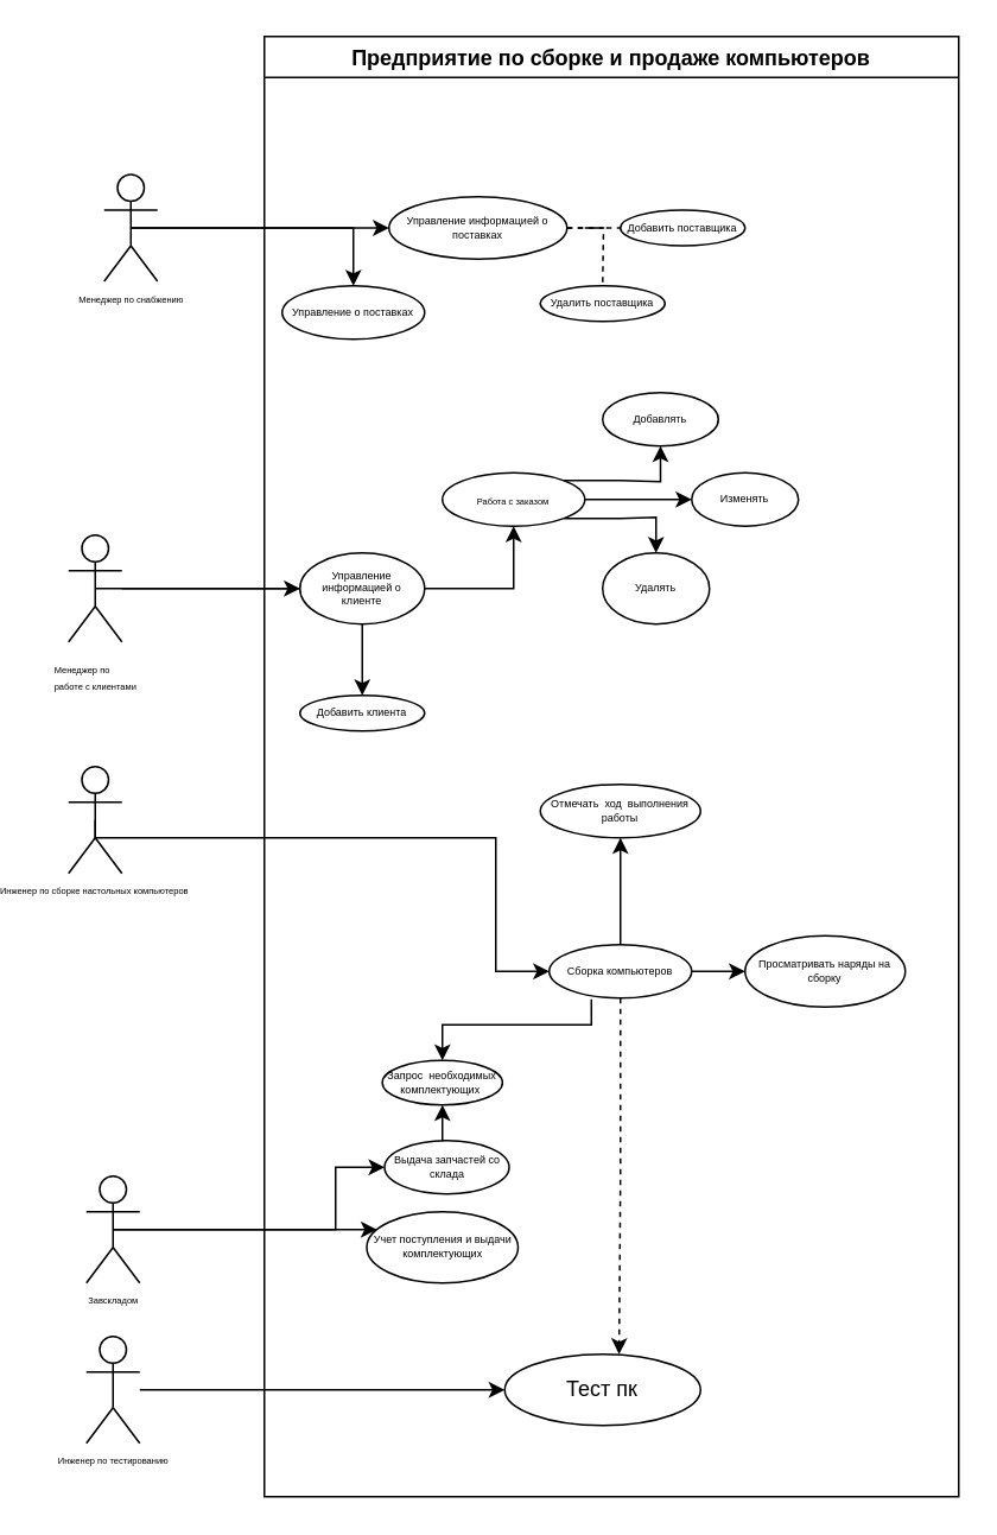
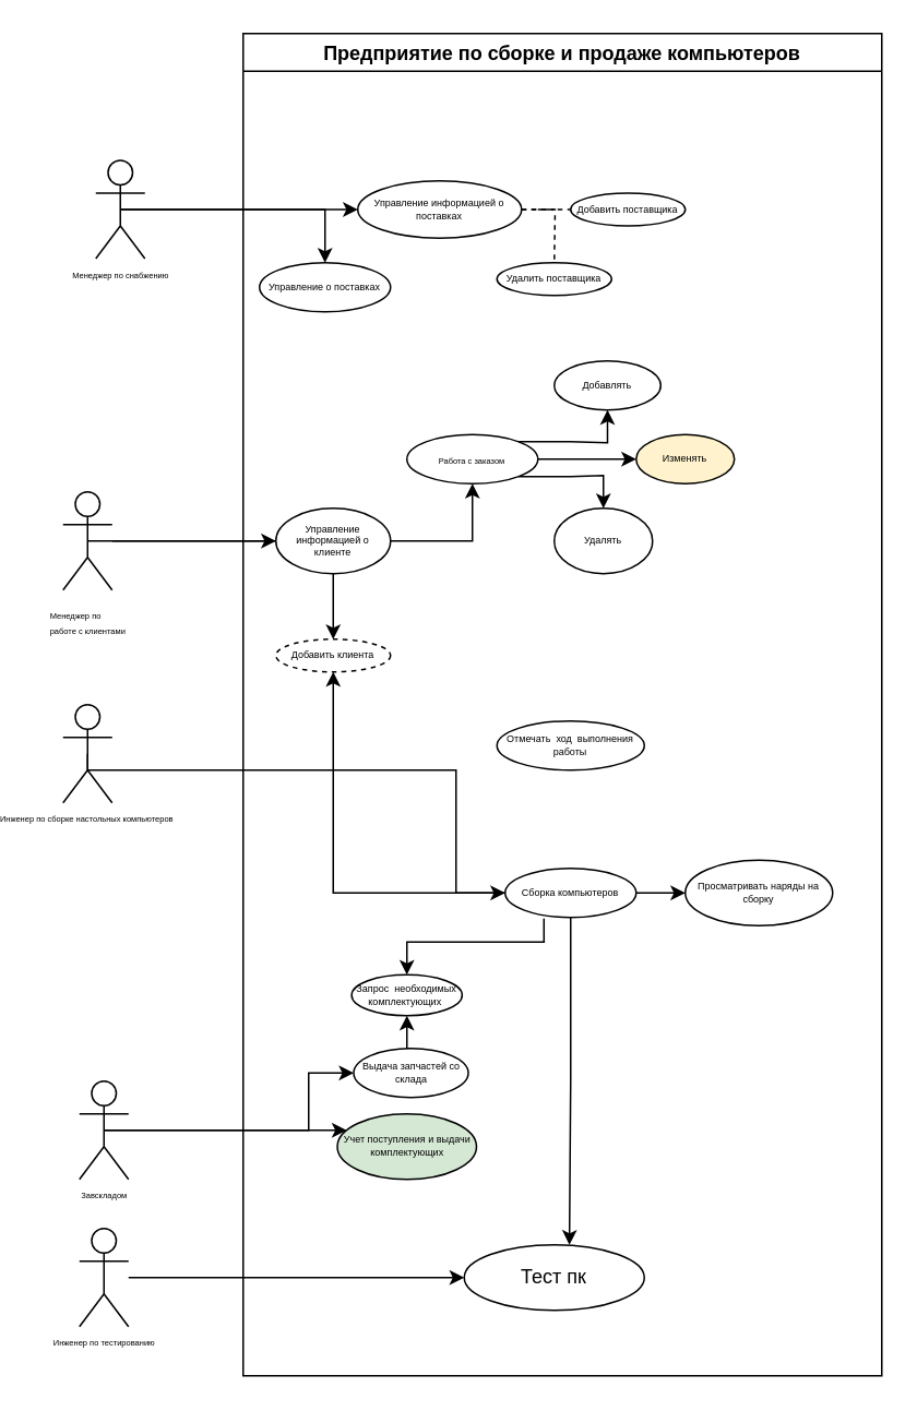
  <mxCell id="0" />
  <mxCell id="1" parent="0" />
  <mxCell id="2" style="edgeStyle=orthogonalEdgeStyle;rounded=0;orthogonalLoop=1;jettySize=auto;html=1;fontSize=5;" edge="1" parent="1" source="4" target="6"><mxGeometry relative="1" as="geometry"><mxPoint x="180" y="310" as="targetPoint" /><Array as="points" /></mxGeometry></mxCell>
  <mxCell id="3" style="edgeStyle=orthogonalEdgeStyle;rounded=0;orthogonalLoop=1;jettySize=auto;html=1;exitX=0.5;exitY=0.5;exitDx=0;exitDy=0;exitPerimeter=0;fontSize=6;" edge="1" parent="1" source="4" target="13"><mxGeometry relative="1" as="geometry"><mxPoint x="150" y="370" as="targetPoint" /><Array as="points"><mxPoint x="70" y="330" /><mxPoint x="70" y="330" /></Array></mxGeometry></mxCell>
  <mxCell id="4" value="&lt;div style=&quot;text-align: justify;&quot;&gt;&lt;span style=&quot;font-size: 5px; background-color: initial;&quot;&gt;Менеджер по&lt;/span&gt;&lt;/div&gt;&lt;font style=&quot;font-size: 5px; line-height: 1.8;&quot;&gt;&lt;div style=&quot;text-align: justify;&quot;&gt;&lt;span style=&quot;background-color: initial;&quot;&gt;работе с клиентами&lt;/span&gt;&lt;/div&gt;&lt;/font&gt;" style="shape=umlActor;verticalLabelPosition=bottom;verticalAlign=top;html=1;outlineConnect=0;align=center;" vertex="1" parent="1"><mxGeometry x="20" y="300" width="30" height="60" as="geometry" /></mxCell>
  <mxCell id="5" value="Предприятие по сборке и продаже компьютеров" style="swimlane;align=center;" vertex="1" parent="1"><mxGeometry x="130" y="20" width="390" height="820" as="geometry" /></mxCell>
  <mxCell id="6" value="Работа с заказом" style="ellipse;whiteSpace=wrap;html=1;fontSize=5;" vertex="1" parent="5"><mxGeometry x="100" y="245" width="80" height="30" as="geometry" /></mxCell>
  <mxCell id="7" value="Удалять" style="ellipse;whiteSpace=wrap;html=1;fontSize=6;" vertex="1" parent="5"><mxGeometry x="190" y="290" width="60" height="40" as="geometry" /></mxCell>
  <mxCell id="8" style="edgeStyle=orthogonalEdgeStyle;rounded=0;orthogonalLoop=1;jettySize=auto;html=1;exitX=1;exitY=1;exitDx=0;exitDy=0;fontSize=6;" edge="1" parent="5" source="6" target="7"><mxGeometry relative="1" as="geometry"><mxPoint x="200" y="300" as="targetPoint" /></mxGeometry></mxCell>
- <mxCell id="9" value="Изменять" style="ellipse;whiteSpace=wrap;html=1;fontSize=6;" vertex="1" parent="5"><mxGeometry x="240" y="245" width="60" height="30" as="geometry" /></mxCell>
+ <mxCell id="9" value="Изменять" style="ellipse;whiteSpace=wrap;html=1;fontSize=6;fillColor=#fff2cc;" vertex="1" parent="5"><mxGeometry x="240" y="245" width="60" height="30" as="geometry" /></mxCell>
  <mxCell id="10" style="edgeStyle=orthogonalEdgeStyle;rounded=0;orthogonalLoop=1;jettySize=auto;html=1;exitX=1;exitY=0.5;exitDx=0;exitDy=0;fontSize=6;" edge="1" parent="5" source="6" target="9"><mxGeometry relative="1" as="geometry"><mxPoint x="280" y="260" as="targetPoint" /></mxGeometry></mxCell>
  <mxCell id="11" value="Добавлять" style="ellipse;whiteSpace=wrap;html=1;fontSize=6;" vertex="1" parent="5"><mxGeometry x="190" y="200" width="65" height="30" as="geometry" /></mxCell>
  <mxCell id="12" style="edgeStyle=orthogonalEdgeStyle;rounded=0;orthogonalLoop=1;jettySize=auto;html=1;exitX=1;exitY=0;exitDx=0;exitDy=0;fontSize=6;" edge="1" parent="5" source="6" target="11"><mxGeometry relative="1" as="geometry"><mxPoint x="220" y="230" as="targetPoint" /></mxGeometry></mxCell>
  <mxCell id="13" value="Управление информацией о клиенте" style="ellipse;whiteSpace=wrap;html=1;fontSize=6;" vertex="1" parent="5"><mxGeometry x="20" y="290" width="70" height="40" as="geometry" /></mxCell>
- <mxCell id="14" value="Добавить клиента" style="ellipse;whiteSpace=wrap;html=1;fontSize=6;" vertex="1" parent="5"><mxGeometry x="20" y="370" width="70" height="20" as="geometry" /></mxCell>
+ <mxCell id="14" value="Добавить клиента" style="ellipse;whiteSpace=wrap;html=1;fontSize=6;dashed=1;" vertex="1" parent="5"><mxGeometry x="20" y="370" width="70" height="20" as="geometry" /></mxCell>
  <mxCell id="15" style="edgeStyle=orthogonalEdgeStyle;rounded=0;orthogonalLoop=1;jettySize=auto;html=1;exitX=0.5;exitY=1;exitDx=0;exitDy=0;fontSize=6;" edge="1" parent="5" source="13" target="14"><mxGeometry relative="1" as="geometry"><mxPoint x="100" y="350" as="targetPoint" /><Array as="points"><mxPoint x="55" y="360" /><mxPoint x="55" y="360" /></Array></mxGeometry></mxCell>
  <mxCell id="16" style="edgeStyle=orthogonalEdgeStyle;rounded=0;orthogonalLoop=1;jettySize=auto;html=1;entryX=0;entryY=0.5;entryDx=0;entryDy=0;endArrow=none;endFill=0;dashed=1;" edge="1" parent="5" source="17" target="18"><mxGeometry relative="1" as="geometry" /></mxCell>
  <mxCell id="17" value="Управление информацией о поставках" style="ellipse;whiteSpace=wrap;html=1;fontSize=6;" vertex="1" parent="5"><mxGeometry x="70" y="90" width="100" height="35" as="geometry" /></mxCell>
  <mxCell id="18" value="Добавить поставщика" style="ellipse;whiteSpace=wrap;html=1;fontSize=6;" vertex="1" parent="5"><mxGeometry x="200" y="97.5" width="70" height="20" as="geometry" /></mxCell>
  <mxCell id="19" value="Удалить поставщика" style="ellipse;whiteSpace=wrap;html=1;fontSize=6;" vertex="1" parent="5"><mxGeometry x="155" y="140" width="70" height="20" as="geometry" /></mxCell>
- <mxCell id="20" style="edgeStyle=orthogonalEdgeStyle;rounded=0;orthogonalLoop=1;jettySize=auto;html=1;entryX=0.5;entryY=1;entryDx=0;entryDy=0;" edge="1" parent="5" source="21" target="25"><mxGeometry relative="1" as="geometry" /></mxCell>
+ <mxCell id="20" style="edgeStyle=orthogonalEdgeStyle;rounded=0;orthogonalLoop=1;jettySize=auto;html=1;" edge="1" parent="5" source="21" target="14"><mxGeometry relative="1" as="geometry" /></mxCell>
  <mxCell id="21" value="Сборка компьютеров" style="ellipse;whiteSpace=wrap;html=1;fontSize=6;" vertex="1" parent="5"><mxGeometry x="160" y="510" width="80" height="30" as="geometry" /></mxCell>
  <mxCell id="22" value="Управление о поставках" style="ellipse;whiteSpace=wrap;html=1;fontSize=6;" vertex="1" parent="5"><mxGeometry x="10" y="140" width="80" height="30" as="geometry" /></mxCell>
  <mxCell id="23" value="Просматривать наряды на сборку" style="ellipse;whiteSpace=wrap;html=1;fontSize=6;" vertex="1" parent="5"><mxGeometry x="270" y="505" width="90" height="40" as="geometry" /></mxCell>
  <mxCell id="24" style="edgeStyle=orthogonalEdgeStyle;rounded=0;orthogonalLoop=1;jettySize=auto;html=1;exitX=1;exitY=0.5;exitDx=0;exitDy=0;fontSize=6;" edge="1" parent="5" source="21" target="23"><mxGeometry relative="1" as="geometry"><mxPoint x="140" y="550" as="targetPoint" /><Array as="points"><mxPoint x="320" y="525" /><mxPoint x="320" y="525" /></Array></mxGeometry></mxCell>
  <mxCell id="25" value="Отмечать&amp;nbsp; ход&amp;nbsp; выполнения работы" style="ellipse;whiteSpace=wrap;html=1;fontSize=6;" vertex="1" parent="5"><mxGeometry x="155" y="420" width="90" height="30" as="geometry" /></mxCell>
  <mxCell id="26" value="Запрос&amp;nbsp; необходимых комплектующих&amp;nbsp;" style="ellipse;whiteSpace=wrap;html=1;fontSize=6;" vertex="1" parent="5"><mxGeometry x="66.25" y="575" width="67.5" height="25" as="geometry" /></mxCell>
  <mxCell id="27" style="edgeStyle=orthogonalEdgeStyle;rounded=0;orthogonalLoop=1;jettySize=auto;html=1;exitX=0.296;exitY=1.022;exitDx=0;exitDy=0;fontSize=6;exitPerimeter=0;" edge="1" parent="5" source="21" target="26"><mxGeometry relative="1" as="geometry"><mxPoint x="80" y="570" as="targetPoint" /><Array as="points"><mxPoint x="184" y="555" /><mxPoint x="100" y="555" /></Array></mxGeometry></mxCell>
  <mxCell id="28" style="edgeStyle=orthogonalEdgeStyle;rounded=0;orthogonalLoop=1;jettySize=auto;html=1;exitX=0.5;exitY=1;exitDx=0;exitDy=0;fontSize=6;" edge="1" parent="5" source="7" target="7"><mxGeometry relative="1" as="geometry" /></mxCell>
  <mxCell id="29" style="edgeStyle=orthogonalEdgeStyle;rounded=0;orthogonalLoop=1;jettySize=auto;html=1;exitX=0.5;exitY=1;exitDx=0;exitDy=0;fontSize=6;" edge="1" parent="5" source="7" target="7"><mxGeometry relative="1" as="geometry" /></mxCell>
- <mxCell id="30" value="Учет поступления и выдачи комплектующих" style="ellipse;whiteSpace=wrap;html=1;fontSize=6;" vertex="1" parent="5"><mxGeometry x="57.5" y="660" width="85" height="40" as="geometry" /></mxCell>
+ <mxCell id="30" value="Учет поступления и выдачи комплектующих" style="ellipse;whiteSpace=wrap;html=1;fontSize=6;fillColor=#d5e8d4;" vertex="1" parent="5"><mxGeometry x="57.5" y="660" width="85" height="40" as="geometry" /></mxCell>
  <mxCell id="31" style="edgeStyle=orthogonalEdgeStyle;rounded=0;orthogonalLoop=1;jettySize=auto;html=1;exitX=0.5;exitY=0;exitDx=0;exitDy=0;entryX=0.5;entryY=1;entryDx=0;entryDy=0;fontSize=6;" edge="1" parent="5" source="32" target="26"><mxGeometry relative="1" as="geometry" /></mxCell>
  <mxCell id="32" value="Выдача запчастей со склада" style="ellipse;whiteSpace=wrap;html=1;fontSize=6;" vertex="1" parent="5"><mxGeometry x="67.5" y="620" width="70" height="30" as="geometry" /></mxCell>
  <mxCell id="33" value="Тест пк" style="ellipse;whiteSpace=wrap;html=1;" vertex="1" parent="5"><mxGeometry x="135" y="740" width="110" height="40" as="geometry" /></mxCell>
- <mxCell id="34" style="edgeStyle=orthogonalEdgeStyle;rounded=0;orthogonalLoop=1;jettySize=auto;html=1;entryX=0.584;entryY=0;entryDx=0;entryDy=0;entryPerimeter=0;dashed=1;" edge="1" parent="5" source="21" target="33"><mxGeometry relative="1" as="geometry"><mxPoint x="160" y="731.143" as="targetPoint" /></mxGeometry></mxCell>
+ <mxCell id="34" style="edgeStyle=orthogonalEdgeStyle;rounded=0;orthogonalLoop=1;jettySize=auto;html=1;entryX=0.584;entryY=0;entryDx=0;entryDy=0;entryPerimeter=0;" edge="1" parent="5" source="21" target="33"><mxGeometry relative="1" as="geometry"><mxPoint x="160" y="731.143" as="targetPoint" /></mxGeometry></mxCell>
  <mxCell id="35" style="edgeStyle=orthogonalEdgeStyle;rounded=0;orthogonalLoop=1;jettySize=auto;html=1;exitX=0.5;exitY=0.5;exitDx=0;exitDy=0;exitPerimeter=0;fontSize=6;" edge="1" parent="1" source="37" target="17"><mxGeometry relative="1" as="geometry"><mxPoint x="160" y="189.889" as="targetPoint" /><Array as="points"><mxPoint x="130" y="128" /><mxPoint x="130" y="128" /></Array></mxGeometry></mxCell>
  <mxCell id="36" style="edgeStyle=orthogonalEdgeStyle;rounded=0;orthogonalLoop=1;jettySize=auto;html=1;exitX=0.5;exitY=0.5;exitDx=0;exitDy=0;exitPerimeter=0;fontSize=6;" edge="1" parent="1" source="37" target="22"><mxGeometry relative="1" as="geometry"><mxPoint x="150" y="170" as="targetPoint" /></mxGeometry></mxCell>
  <mxCell id="37" value="Менеджер по снабжению" style="shape=umlActor;verticalLabelPosition=bottom;verticalAlign=top;html=1;outlineConnect=0;fontSize=5;" vertex="1" parent="1"><mxGeometry x="40" y="97.5" width="30" height="60" as="geometry" /></mxCell>
  <mxCell id="38" style="edgeStyle=orthogonalEdgeStyle;rounded=0;orthogonalLoop=1;jettySize=auto;html=1;exitX=0.5;exitY=0.5;exitDx=0;exitDy=0;exitPerimeter=0;fontSize=6;" edge="1" parent="1" source="39" target="21"><mxGeometry relative="1" as="geometry"><mxPoint x="200" y="500" as="targetPoint" /><Array as="points"><mxPoint x="35" y="470" /><mxPoint x="260" y="470" /></Array></mxGeometry></mxCell>
  <mxCell id="39" value="&lt;div style=&quot;text-align: justify;&quot;&gt;&lt;span style=&quot;background-color: initial;&quot;&gt;Инженер по сборке настольных компьютеров&amp;nbsp;&lt;/span&gt;&lt;/div&gt;" style="shape=umlActor;verticalLabelPosition=bottom;verticalAlign=top;html=1;outlineConnect=0;fontSize=5;" vertex="1" parent="1"><mxGeometry x="20" y="430" width="30" height="60" as="geometry" /></mxCell>
  <mxCell id="40" style="edgeStyle=orthogonalEdgeStyle;rounded=0;orthogonalLoop=1;jettySize=auto;html=1;" edge="1" parent="1" source="41" target="33"><mxGeometry relative="1" as="geometry"><mxPoint x="230" y="780" as="targetPoint" /></mxGeometry></mxCell>
  <mxCell id="41" value="Инженер по тестированию" style="shape=umlActor;verticalLabelPosition=bottom;verticalAlign=top;html=1;outlineConnect=0;fontSize=5;" vertex="1" parent="1"><mxGeometry x="30" y="750" width="30" height="60" as="geometry" /></mxCell>
  <mxCell id="42" style="edgeStyle=orthogonalEdgeStyle;rounded=0;orthogonalLoop=1;jettySize=auto;html=1;fontSize=6;exitX=0.5;exitY=0.5;exitDx=0;exitDy=0;exitPerimeter=0;" edge="1" parent="1" source="44" target="30"><mxGeometry relative="1" as="geometry"><mxPoint x="200" y="680" as="targetPoint" /><Array as="points"><mxPoint x="140" y="690" /><mxPoint x="140" y="690" /></Array></mxGeometry></mxCell>
  <mxCell id="43" style="edgeStyle=orthogonalEdgeStyle;rounded=0;orthogonalLoop=1;jettySize=auto;html=1;exitX=0.5;exitY=0.5;exitDx=0;exitDy=0;exitPerimeter=0;fontSize=6;" edge="1" parent="1" source="44" target="32"><mxGeometry relative="1" as="geometry"><mxPoint x="160" y="730" as="targetPoint" /><Array as="points"><mxPoint x="170" y="690" /><mxPoint x="170" y="655" /></Array></mxGeometry></mxCell>
  <mxCell id="44" value="Завскладом" style="shape=umlActor;verticalLabelPosition=bottom;verticalAlign=top;html=1;outlineConnect=0;fontSize=5;" vertex="1" parent="1"><mxGeometry x="30" y="660" width="30" height="60" as="geometry" /></mxCell>
  <mxCell id="45" style="edgeStyle=orthogonalEdgeStyle;rounded=0;orthogonalLoop=1;jettySize=auto;html=1;dashed=1;endArrow=none;endFill=0;" edge="1" parent="1" source="17"><mxGeometry relative="1" as="geometry"><mxPoint x="320" y="160" as="targetPoint" /></mxGeometry></mxCell>
